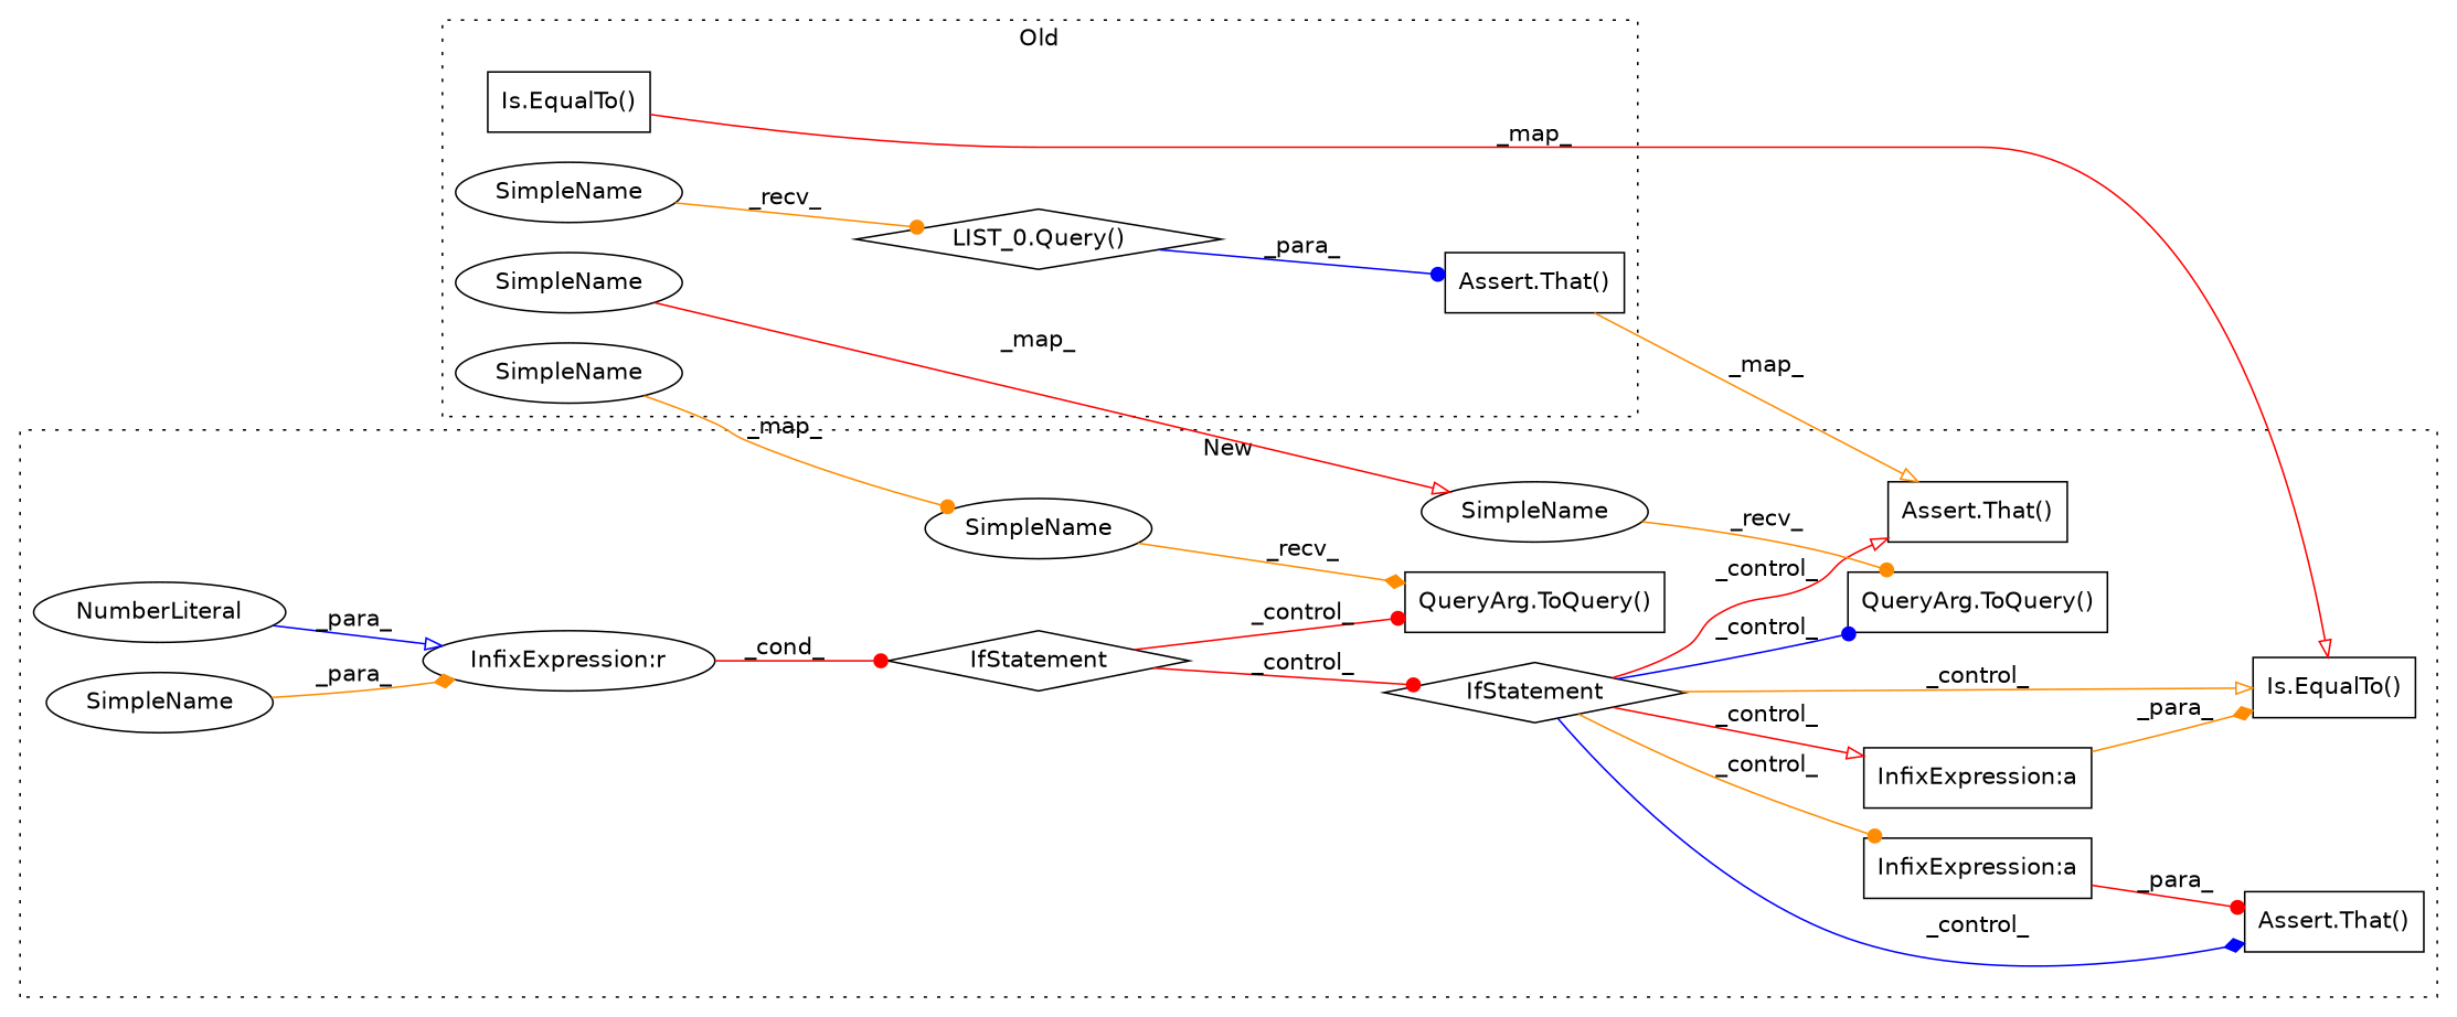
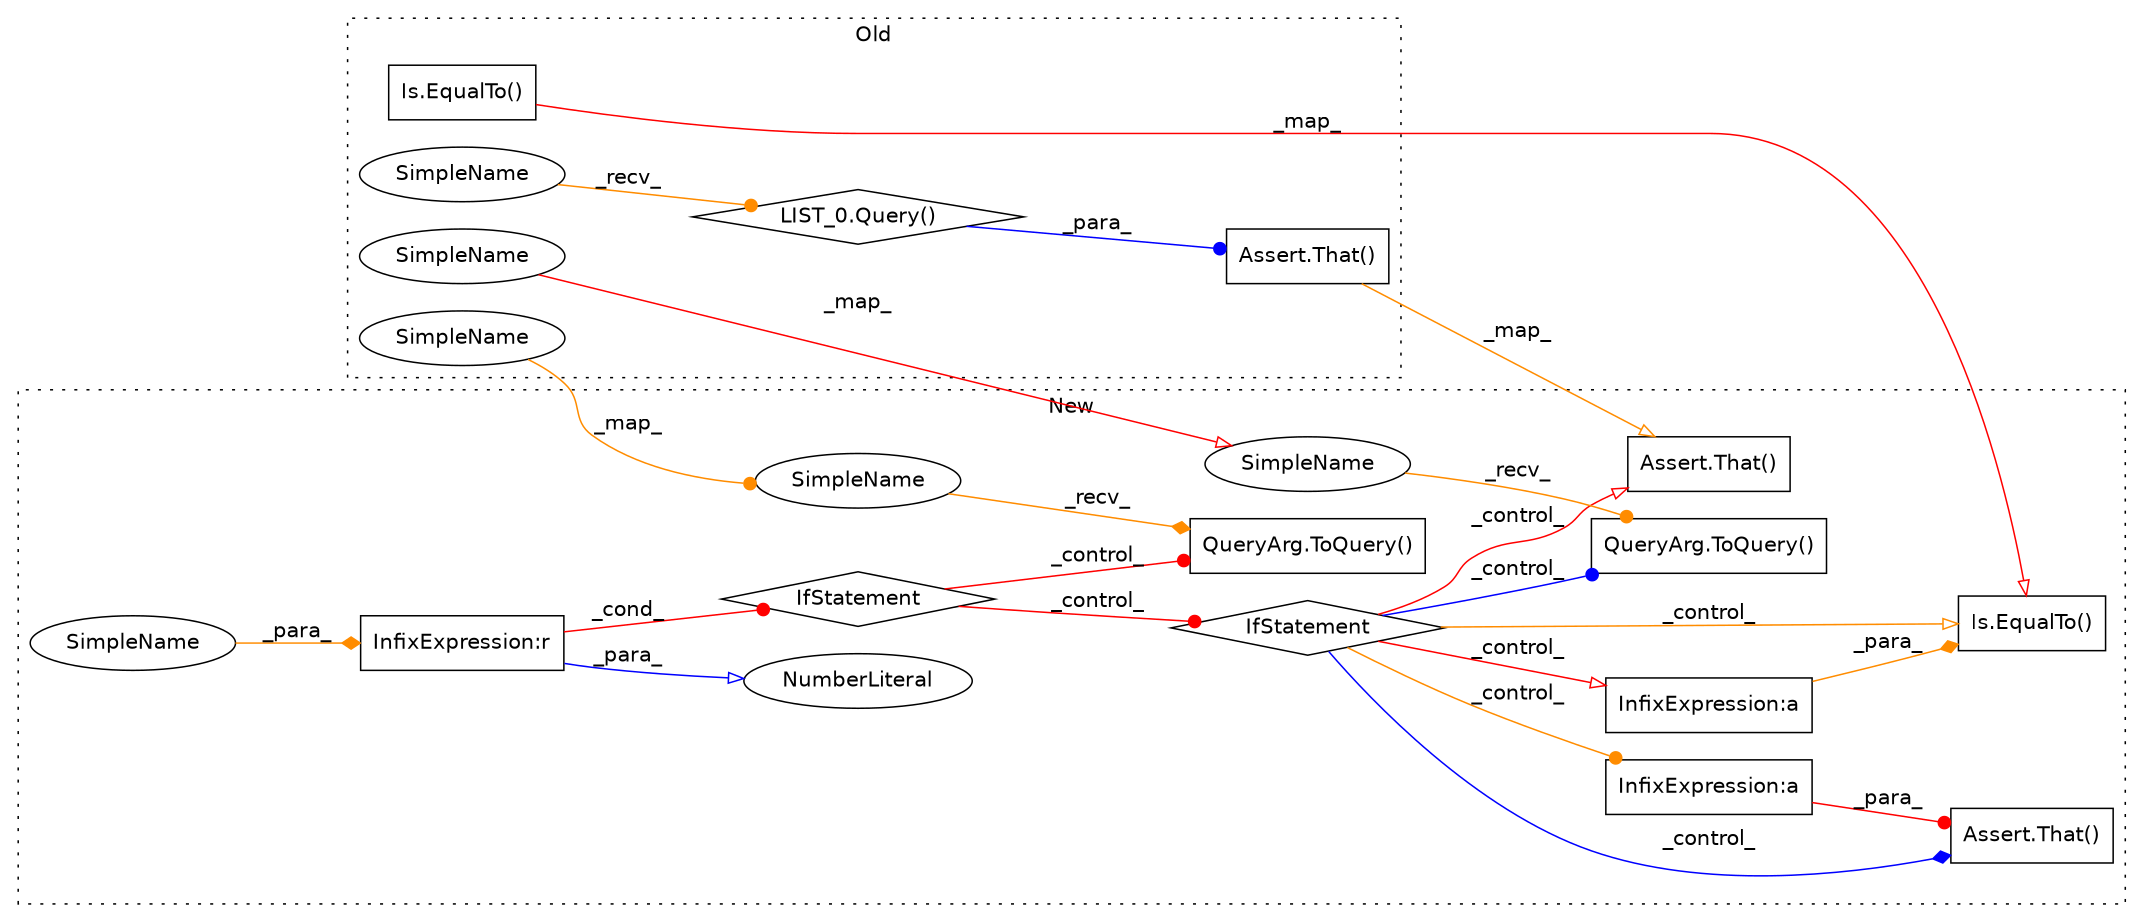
  digraph {
    fontname="DejaVu Sans"
    rankdir=LR
    node [a=32 fontname="DejaVu Sans" l="5,1" shape=box]
    edge [arrowhead=dot color=darkorange fontname="DejaVu Sans"]
    n1 [l="8,1" label="Is.EqualTo()" s="10584,10609"]
    n2 [label="Assert.That()" s="10626,10708"]
    n3 [l=7 label="LIST_0.Query()" s=10638 shape=diamond]
    n4 [a=42 l=6 label=SimpleName s=10533 shape=ellipse]
    n5 [a=42 l=6 label=SimpleName s=10729 shape=ellipse]
    n6 [a=42 l=6 label=SimpleName s=10631 shape=ellipse]
    n7 [l="8,1" label="Is.EqualTo()" s="13976,14012"]
-   n8 [a=27 l=4 label="InfixExpression:r" s=13474 shape=ellipse]
+   n8 [a=27 l=4 label="InfixExpression:r" s=13474]
    n9 [a=34 l=1 label=NumberLiteral s=13478 shape=ellipse]
    n10 [label="Assert.That()" s="13720,13785"]
    n11 [l=9 label="QueryArg.ToQuery()" s=13930]
    n12 [a=25 l="4,2" label=IfStatement s="13460,13479" shape=diamond]
    n13 [l=9 label="QueryArg.ToQuery()" s=13507]
    n14 [a=25 l="9,2" label=IfStatement s="13677,13701" shape=diamond]
    n15 [a=27 l=3 label="InfixExpression:a" s=14007]
    n16 [a=27 l=-13 label="InfixExpression:a" s=14049]
    n17 [label="Assert.That()" s="14031,14109"]
    n18 [a=42 l=10 label=SimpleName s=13464 shape=ellipse]
    n19 [a=42 l=3 label=SimpleName s=13926 shape=ellipse]
    n20 [a=42 l=3 label=SimpleName s=13503 shape=ellipse]
    subgraph cluster_1 {
      label=Old
      style=dotted
      n1
      n2
      n3
      n4
      n5
      n6
    }
    subgraph cluster_2 {
      label=New
      style=dotted
      n7
      n8
      n9
      n10
      n11
      n12
      n13
      n14
      n15
      n16
      n17
      n18
      n19
      n20
    }
    n1 -> n7 [arrowhead=onormal color=red label=_map_]
    n2 -> n10 [arrowhead=onormal label=_map_]
    n3 -> n2 [color=blue label=_para_]
    n4 -> n20 [label=_map_]
    n5 -> n19 [arrowhead=onormal color=red label=_map_]
    n6 -> n3 [label=_recv_]
    n8 -> n12 [color=red label=_cond_]
-   n9 -> n8 [arrowhead=onormal color=blue label=_para_]
+   n8 -> n9 [arrowhead=onormal color=blue label=_para_]
    n12 -> n13 [color=red label=_control_]
    n12 -> n14 [color=red label=_control_]
    n14 -> n7 [arrowhead=onormal label=_control_]
    n14 -> n10 [arrowhead=onormal color=red label=_control_]
    n14 -> n11 [color=blue label=_control_]
    n14 -> n15 [arrowhead=onormal color=red label=_control_]
    n14 -> n16 [label=_control_]
    n14 -> n17 [arrowhead=diamond color=blue label=_control_]
    n15 -> n7 [arrowhead=diamond label=_para_]
    n16 -> n17 [color=red label=_para_]
    n18 -> n8 [arrowhead=diamond label=_para_]
    n19 -> n11 [label=_recv_]
    n20 -> n13 [arrowhead=diamond label=_recv_]
  }
